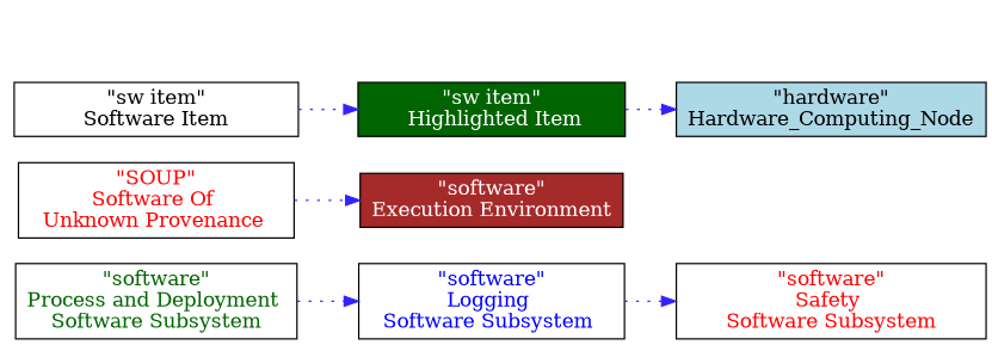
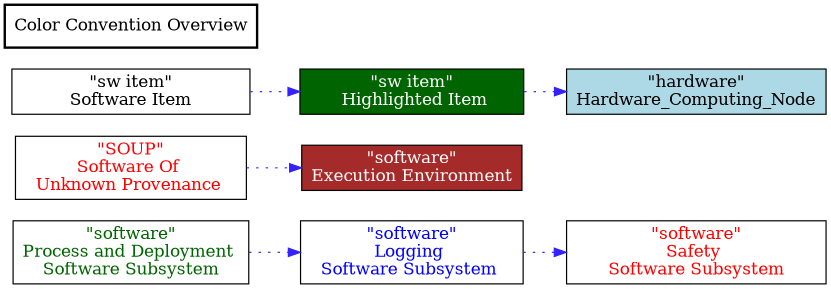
  digraph {
    rankdir=LR
    node [fillcolor=white fontcolor="#000000" shape=rectangle style=filled]
    edge [color="#3322FF" style=dotted]
    "\"software\"\nProcess and Deployment \nSoftware Subsystem" [fontcolor=darkgreen]
    "\"software\"\nLogging \n  Software Subsystem   " [fontcolor=blue]
    "\"software\"\nSafety \n      Software Subsystem      " [fontcolor=red]
    "\"SOUP\"\nSoftware Of \n  Unknown Provenance   " [fontcolor=red]
    "\"software\"\nExecution Environment" [fillcolor=brown fontcolor=white]
    "\"sw item\"\n      Highlighted Item     " [fillcolor=darkgreen fontcolor=white]
    "\"sw item\"\n         Software Item         " [fillcolor="#FFFFFF"]
    "\"hardware\"\nHardware_Computing_Node" [fillcolor=lightblue]
+   "Color Convention Overview" [fillcolor="#FFFFFF" style=bold]
    "\"software\"\nProcess and Deployment \nSoftware Subsystem" -> "\"software\"\nLogging \n  Software Subsystem   "
    "\"software\"\nLogging \n  Software Subsystem   " -> "\"software\"\nSafety \n      Software Subsystem      "
    "\"SOUP\"\nSoftware Of \n  Unknown Provenance   " -> "\"software\"\nExecution Environment"
    "\"sw item\"\n      Highlighted Item     " -> "\"hardware\"\nHardware_Computing_Node"
    "\"sw item\"\n         Software Item         " -> "\"sw item\"\n      Highlighted Item     "
  }
